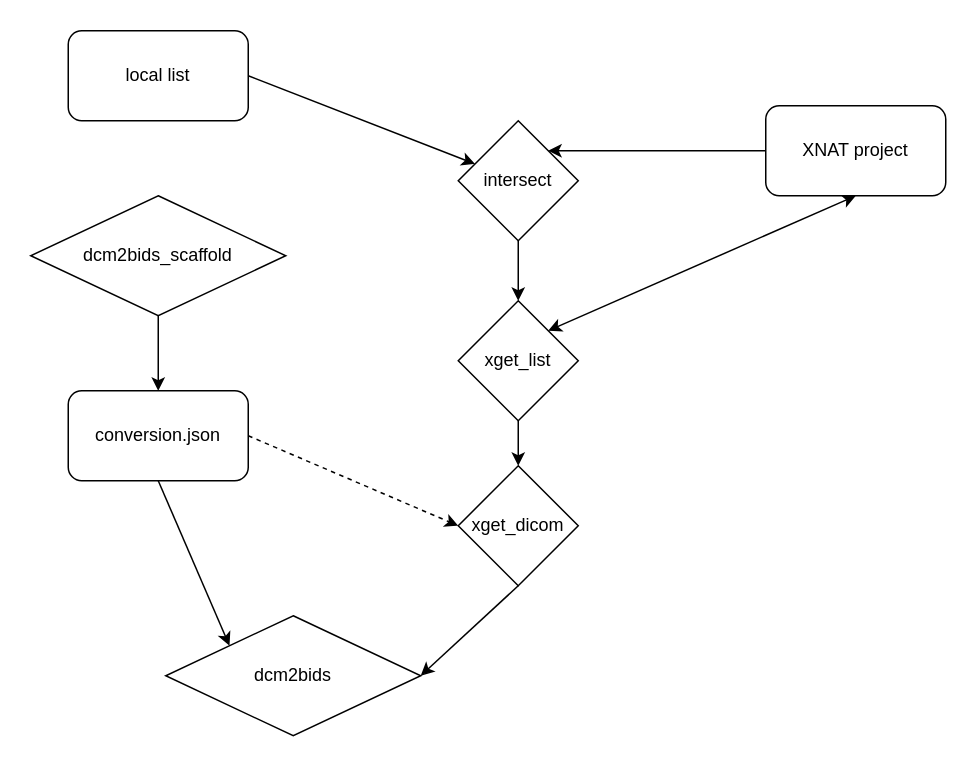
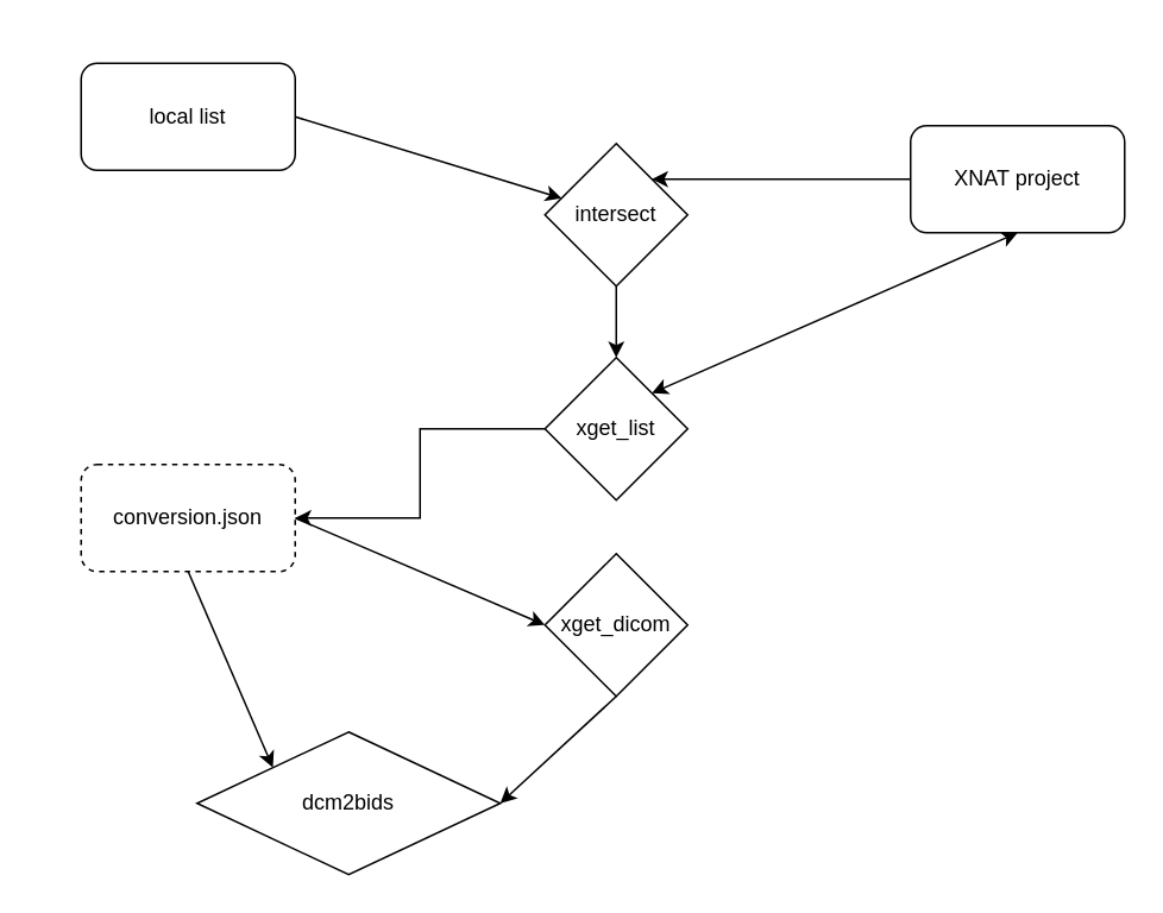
  <mxCell id="0" />
  <mxCell id="1" parent="0" />
  <mxCell id="2" value="XNAT project" style="rounded=1;whiteSpace=wrap;html=1;" parent="1" vertex="1"><mxGeometry x="510" y="70" width="120" height="60" as="geometry" /></mxCell>
- <mxCell id="3" value="&lt;div&gt;local list&lt;/div&gt;" style="rounded=1;whiteSpace=wrap;html=1;" parent="1" vertex="1"><mxGeometry x="45" y="20" width="120" height="60" as="geometry" /></mxCell>
+ <mxCell id="3" value="&lt;div&gt;local list&lt;/div&gt;" style="rounded=1;whiteSpace=wrap;html=1;" parent="1" vertex="1"><mxGeometry x="45" y="35" width="120" height="60" as="geometry" /></mxCell>
  <mxCell id="4" value="" style="endArrow=classic;html=1;rounded=0;exitX=1;exitY=0.5;exitDx=0;exitDy=0;" parent="1" source="3" target="6" edge="1"><mxGeometry width="50" height="50" relative="1" as="geometry"><mxPoint x="360" y="380" as="sourcePoint" /><mxPoint x="270" y="100" as="targetPoint" /></mxGeometry></mxCell>
  <mxCell id="5" value="" style="edgeStyle=orthogonalEdgeStyle;rounded=0;orthogonalLoop=1;jettySize=auto;html=1;" parent="1" source="6" target="11" edge="1"><mxGeometry relative="1" as="geometry" /></mxCell>
  <mxCell id="6" value="intersect" style="rhombus;whiteSpace=wrap;html=1;" parent="1" vertex="1"><mxGeometry x="305" y="80" width="80" height="80" as="geometry" /></mxCell>
  <mxCell id="7" value="" style="endArrow=classic;html=1;rounded=0;exitX=0;exitY=0.5;exitDx=0;exitDy=0;entryX=1;entryY=0;entryDx=0;entryDy=0;" parent="1" source="2" target="6" edge="1"><mxGeometry width="50" height="50" relative="1" as="geometry"><mxPoint x="360" y="410" as="sourcePoint" /><mxPoint x="410" y="360" as="targetPoint" /></mxGeometry></mxCell>
- <mxCell id="8" value="" style="edgeStyle=orthogonalEdgeStyle;rounded=0;orthogonalLoop=1;jettySize=auto;html=1;entryX=0.5;entryY=0;entryDx=0;entryDy=0;" parent="1" source="9" target="18" edge="1"><mxGeometry relative="1" as="geometry"><mxPoint x="105" y="250" as="targetPoint" /></mxGeometry></mxCell>
- <mxCell id="9" value="dcm2bids_scaffold" style="rhombus;whiteSpace=wrap;html=1;" parent="1" vertex="1"><mxGeometry x="20" y="130" width="170" height="80" as="geometry" /></mxCell>
- <mxCell id="10" value="" style="edgeStyle=orthogonalEdgeStyle;rounded=0;orthogonalLoop=1;jettySize=auto;html=1;" parent="1" source="11" target="13" edge="1"><mxGeometry relative="1" as="geometry" /></mxCell>
+ <mxCell id="10" value="" style="edgeStyle=orthogonalEdgeStyle;rounded=0;orthogonalLoop=1;jettySize=auto;html=1;" parent="1" source="11" target="18" edge="1"><mxGeometry relative="1" as="geometry" /></mxCell>
  <mxCell id="11" value="xget_list" style="rhombus;whiteSpace=wrap;html=1;" parent="1" vertex="1"><mxGeometry x="305" y="200" width="80" height="80" as="geometry" /></mxCell>
  <mxCell id="12" value="" style="endArrow=classic;startArrow=classic;html=1;rounded=0;entryX=0.5;entryY=1;entryDx=0;entryDy=0;exitX=1;exitY=0;exitDx=0;exitDy=0;" parent="1" source="11" target="2" edge="1"><mxGeometry width="50" height="50" relative="1" as="geometry"><mxPoint x="360" y="410" as="sourcePoint" /><mxPoint x="410" y="360" as="targetPoint" /></mxGeometry></mxCell>
  <mxCell id="13" value="xget_dicom" style="rhombus;whiteSpace=wrap;html=1;" parent="1" vertex="1"><mxGeometry x="305" y="310" width="80" height="80" as="geometry" /></mxCell>
- <mxCell id="14" value="" style="endArrow=classic;html=1;rounded=0;entryX=0;entryY=0.5;entryDx=0;entryDy=0;exitX=1;exitY=0.5;exitDx=0;exitDy=0;dashed=1;" parent="1" source="18" target="13" edge="1"><mxGeometry width="50" height="50" relative="1" as="geometry"><mxPoint x="147.5" y="310" as="sourcePoint" /><mxPoint x="410" y="360" as="targetPoint" /></mxGeometry></mxCell>
+ <mxCell id="14" value="" style="endArrow=classic;html=1;rounded=0;entryX=0;entryY=0.5;entryDx=0;entryDy=0;exitX=1;exitY=0.5;exitDx=0;exitDy=0;" parent="1" source="18" target="13" edge="1"><mxGeometry width="50" height="50" relative="1" as="geometry"><mxPoint x="147.5" y="310" as="sourcePoint" /><mxPoint x="410" y="360" as="targetPoint" /></mxGeometry></mxCell>
  <mxCell id="15" value="dcm2bids" style="rhombus;whiteSpace=wrap;html=1;" parent="1" vertex="1"><mxGeometry x="110" y="410" width="170" height="80" as="geometry" /></mxCell>
  <mxCell id="16" value="" style="endArrow=classic;html=1;rounded=0;exitX=0.5;exitY=1;exitDx=0;exitDy=0;entryX=1;entryY=0.5;entryDx=0;entryDy=0;" parent="1" source="13" target="15" edge="1"><mxGeometry width="50" height="50" relative="1" as="geometry"><mxPoint x="360" y="410" as="sourcePoint" /><mxPoint x="410" y="360" as="targetPoint" /></mxGeometry></mxCell>
  <mxCell id="17" value="" style="endArrow=classic;html=1;rounded=0;entryX=0;entryY=0;entryDx=0;entryDy=0;exitX=0.5;exitY=1;exitDx=0;exitDy=0;" parent="1" source="18" target="15" edge="1"><mxGeometry width="50" height="50" relative="1" as="geometry"><mxPoint x="105" y="330" as="sourcePoint" /><mxPoint x="410" y="360" as="targetPoint" /></mxGeometry></mxCell>
- <mxCell id="18" value="&lt;div&gt;conversion.json&lt;/div&gt;" style="rounded=1;whiteSpace=wrap;html=1;" vertex="1" parent="1"><mxGeometry x="45" y="260" width="120" height="60" as="geometry" /></mxCell>
+ <mxCell id="18" value="&lt;div&gt;conversion.json&lt;/div&gt;" style="rounded=1;whiteSpace=wrap;html=1;dashed=1;" vertex="1" parent="1"><mxGeometry x="45" y="260" width="120" height="60" as="geometry" /></mxCell>
